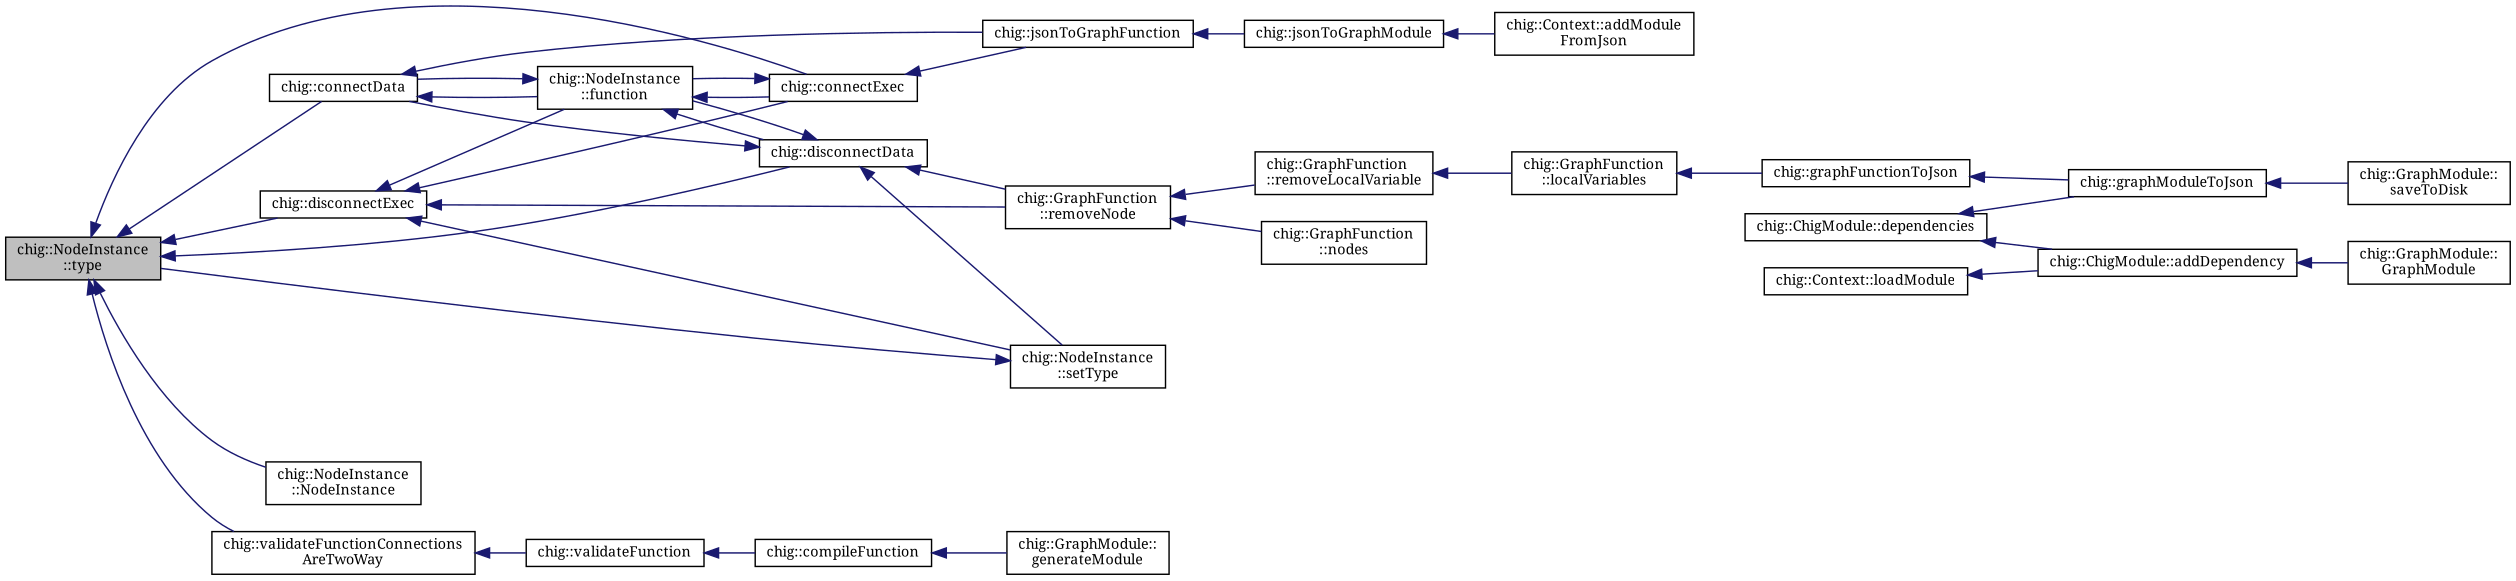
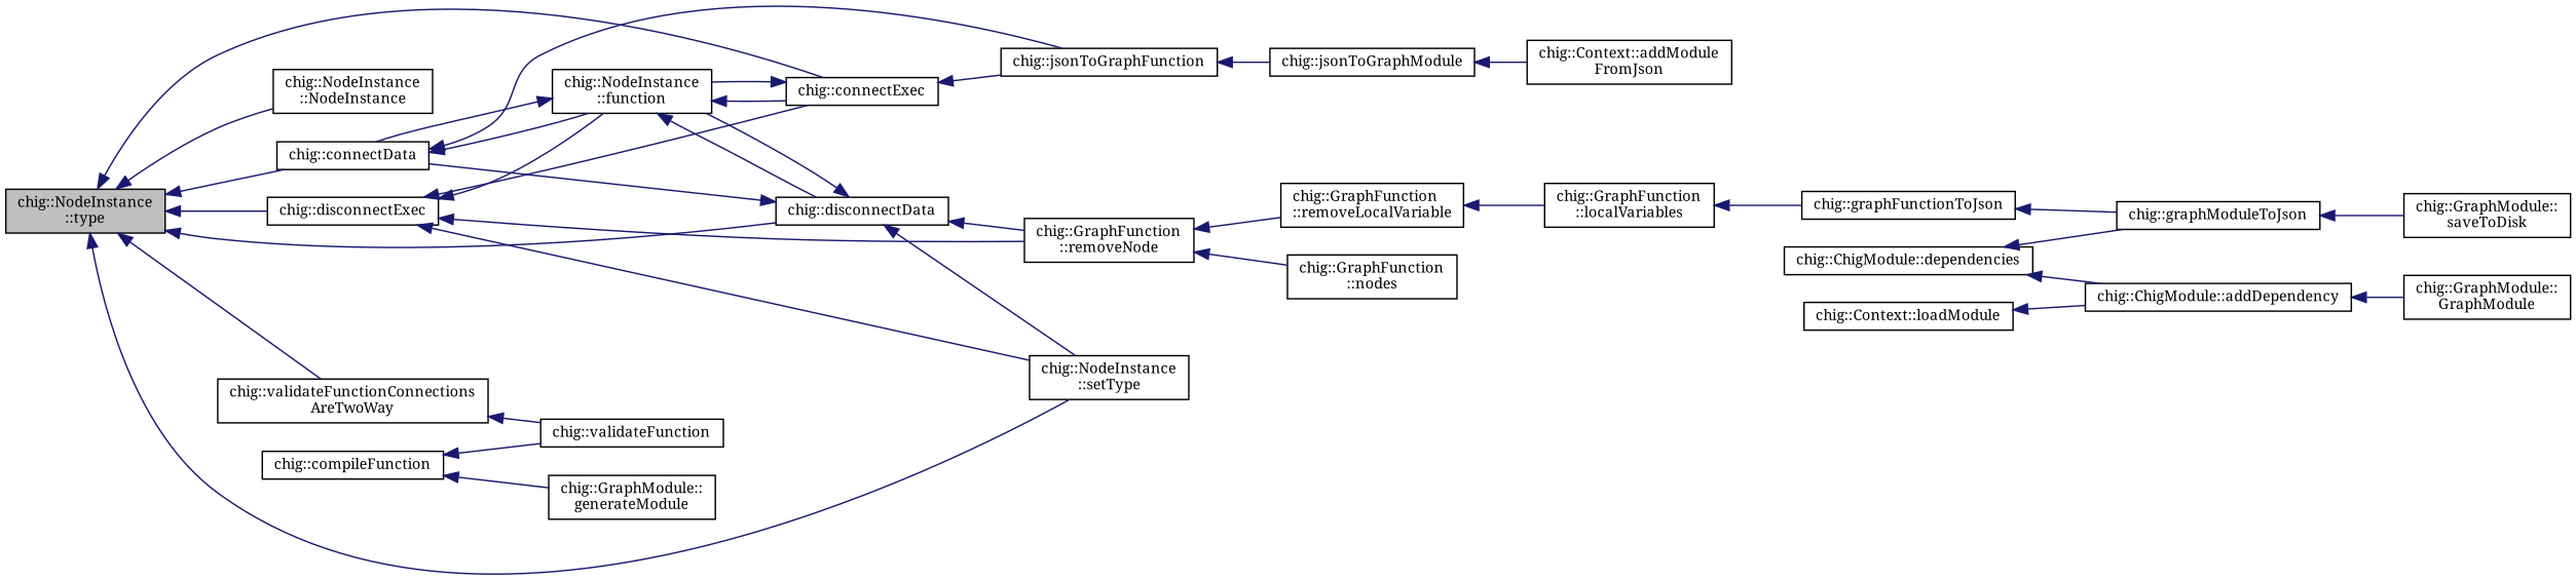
  digraph {
    fontname="Noto Serif"
    rankdir=LR
    node [color=black fillcolor=white fontname="Noto Serif" fontsize=10 shape=record style=filled]
    edge [color=midnightblue dir=back fontname="Noto Serif" fontsize=10 labelfontname=Helvetica labelfontsize=10 style=solid]
    n1 [fillcolor=grey75 fontcolor=black height=0.2 label="chig::NodeInstance\l::type" width=0.4]
    n2 [height=0.2 label="chig::connectData" width=0.4]
    n3 [height=0.2 label="chig::connectExec" width=0.4]
    n4 [height=0.2 label="chig::disconnectData" width=0.4]
    n5 [height=0.2 label="chig::NodeInstance\l::setType" width=0.4]
    n6 [height=0.2 label="chig::disconnectExec" width=0.4]
    n7 [height=0.2 label="chig::NodeInstance\l::NodeInstance" width=0.4]
    n8 [height=0.2 label="chig::validateFunctionConnections\lAreTwoWay" width=0.4]
    n9 [height=0.2 label="chig::NodeInstance\l::function" width=0.4]
    n10 [height=0.2 label="chig::jsonToGraphFunction" width=0.4]
    n11 [height=0.2 label="chig::GraphFunction\l::removeNode" width=0.4]
    n12 [height=0.2 label="chig::validateFunction" width=0.4]
    n13 [height=0.2 label="chig::jsonToGraphModule" width=0.4]
    n14 [height=0.2 label="chig::Context::addModule\lFromJson" width=0.4]
    n15 [height=0.2 label="chig::Context::loadModule" width=0.4]
    n16 [height=0.2 label="chig::ChigModule::addDependency" width=0.4]
    n17 [height=0.2 label="chig::GraphModule::\lGraphModule" width=0.4]
    n18 [height=0.2 label="chig::ChigModule::dependencies" width=0.4]
    n19 [height=0.2 label="chig::graphModuleToJson" width=0.4]
    n20 [height=0.2 label="chig::GraphModule::\lsaveToDisk" width=0.4]
    n21 [height=0.2 label="chig::GraphFunction\l::nodes" width=0.4]
    n22 [height=0.2 label="chig::GraphFunction\l::removeLocalVariable" width=0.4]
    n23 [height=0.2 label="chig::GraphFunction\l::localVariables" width=0.4]
    n24 [height=0.2 label="chig::graphFunctionToJson" width=0.4]
    n25 [height=0.2 label="chig::compileFunction" width=0.4]
    n26 [height=0.2 label="chig::GraphModule::\lgenerateModule" width=0.4]
    n1 -> n2
    n1 -> n3
    n1 -> n4
-   n5 -> n1
+   n1 -> n5
    n1 -> n6
    n1 -> n7
    n1 -> n8
    n2 -> n9
    n2 -> n10
    n3 -> n9
    n3 -> n10
    n4 -> n2
    n4 -> n5
    n4 -> n9
    n4 -> n11
    n6 -> n3
    n6 -> n5
    n6 -> n9
    n6 -> n11
    n8 -> n12
    n9 -> n2
    n9 -> n3
    n9 -> n4
    n10 -> n13
    n11 -> n21
    n11 -> n22
-   n12 -> n25
+   n25 -> n12
    n13 -> n14
    n15 -> n16
    n16 -> n17
    n18 -> n16
    n18 -> n19
    n19 -> n20
    n22 -> n23
    n23 -> n24
    n24 -> n19
    n25 -> n26
  }
